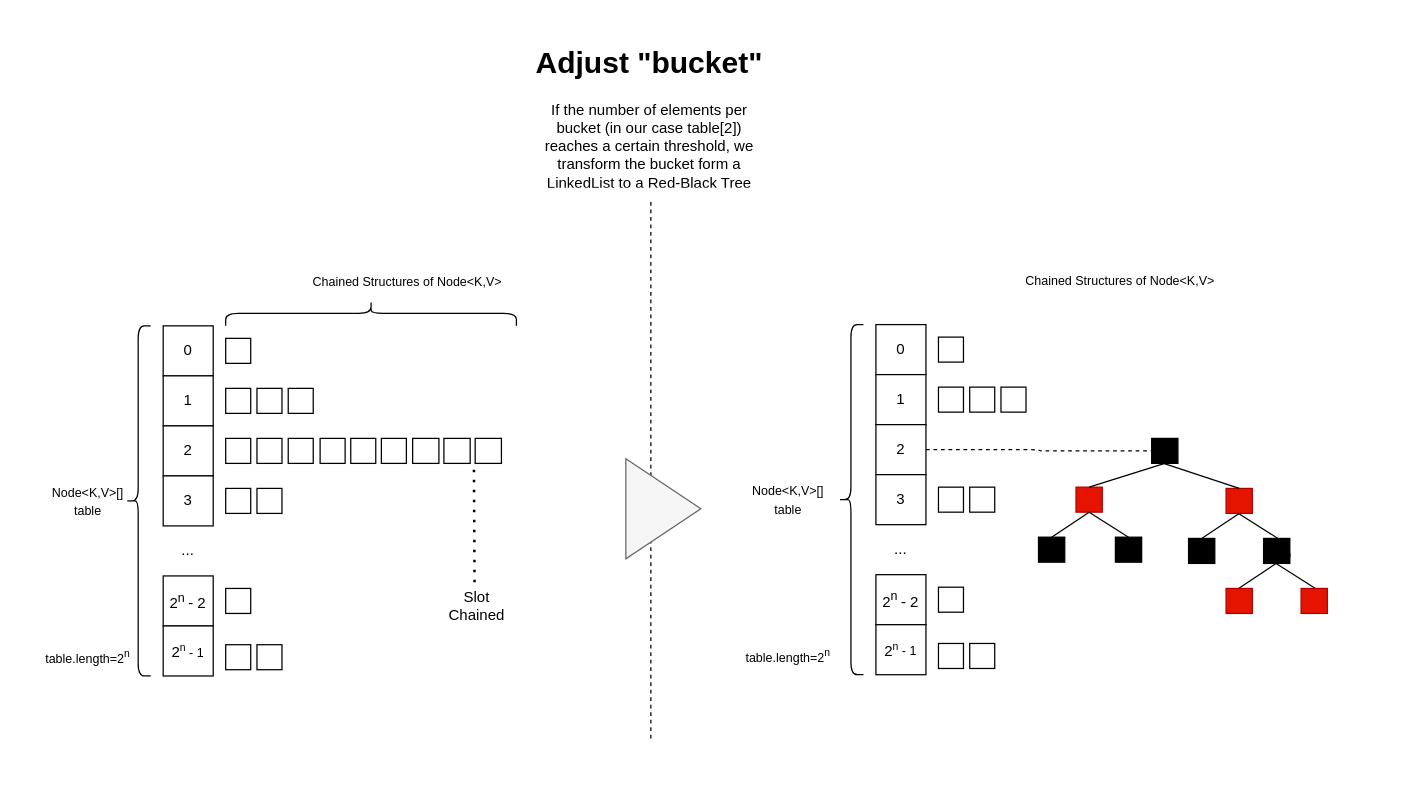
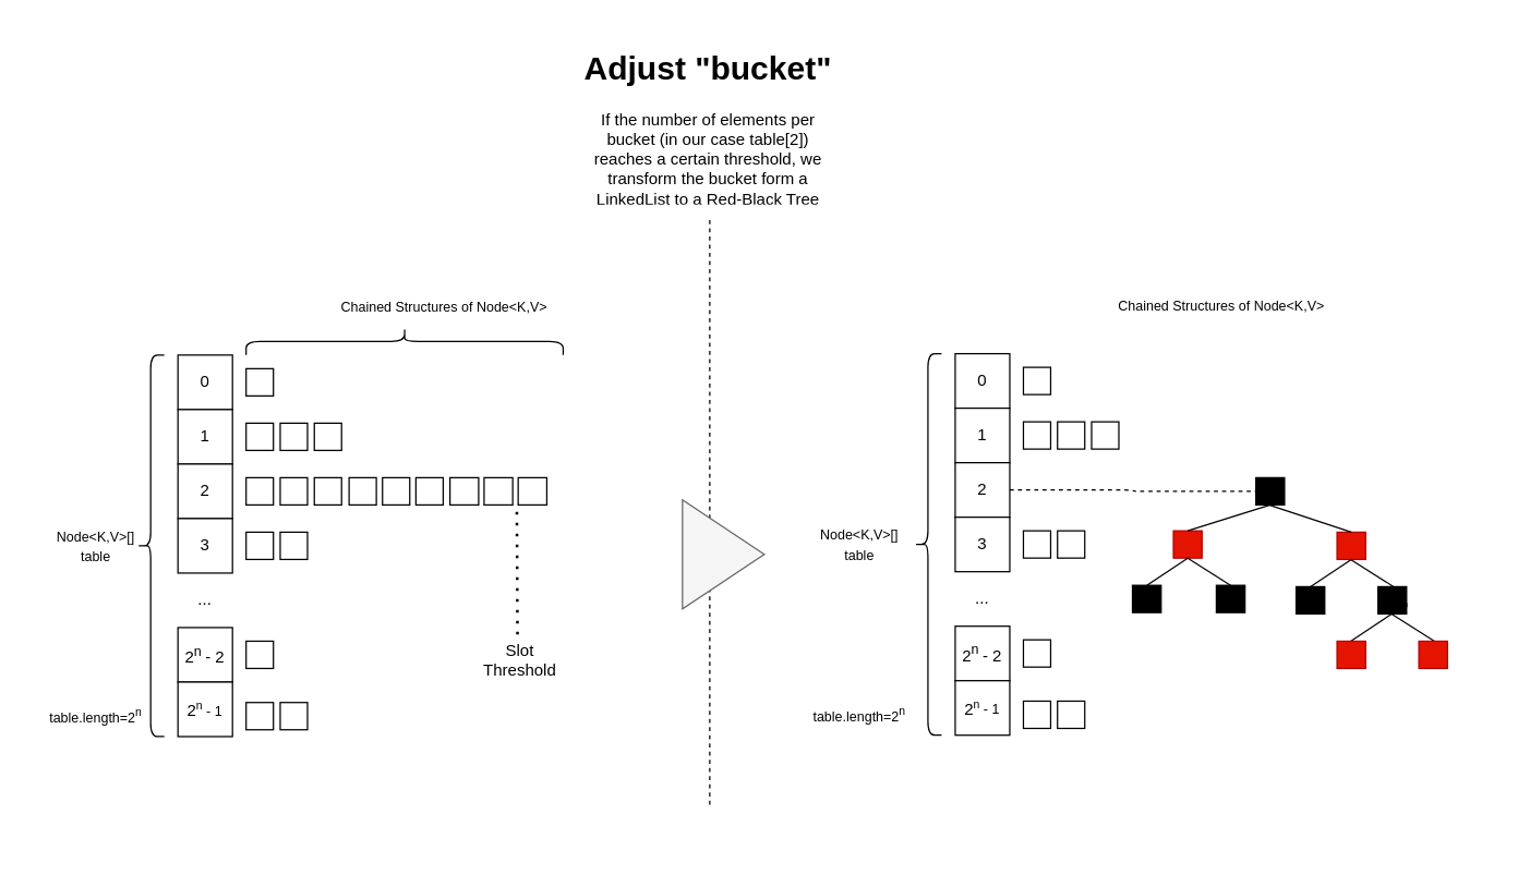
  <mxCell id="0" />
  <mxCell id="1" parent="0" />
  <mxCell id="2" value="" style="rounded=0;whiteSpace=wrap;html=1;fontSize=12;fillColor=none;align=center;strokeColor=none;" vertex="1" parent="1"><mxGeometry x="20" width="1080" height="600" as="geometry" y="20" /></mxCell>
  <mxCell id="3" value="0" style="rounded=0;whiteSpace=wrap;html=1;" vertex="1" parent="1"><mxGeometry x="130" y="260" width="40" height="40" as="geometry" /></mxCell>
  <mxCell id="4" value="1" style="rounded=0;whiteSpace=wrap;html=1;" vertex="1" parent="1"><mxGeometry x="130" y="300" width="40" height="40" as="geometry" /></mxCell>
  <mxCell id="5" value="2" style="rounded=0;whiteSpace=wrap;html=1;" vertex="1" parent="1"><mxGeometry x="130" y="340" width="40" height="40" as="geometry" /></mxCell>
  <mxCell id="6" value="3" style="rounded=0;whiteSpace=wrap;html=1;" vertex="1" parent="1"><mxGeometry x="130" y="380" width="40" height="40" as="geometry" /></mxCell>
  <mxCell id="7" value="2&lt;sup&gt;n&amp;nbsp;&lt;/sup&gt;- 2" style="rounded=0;whiteSpace=wrap;html=1;" vertex="1" parent="1"><mxGeometry x="130" y="460" width="40" height="40" as="geometry" /></mxCell>
  <mxCell id="8" value="2&lt;span style=&quot;font-size: 10px&quot;&gt;&lt;sup&gt;n&lt;/sup&gt;&amp;nbsp;- 1&lt;/span&gt;" style="rounded=0;whiteSpace=wrap;html=1;" vertex="1" parent="1"><mxGeometry x="130" y="500" width="40" height="40" as="geometry" /></mxCell>
  <mxCell id="9" value="" style="rounded=0;whiteSpace=wrap;html=1;" vertex="1" parent="1"><mxGeometry x="180" y="270" width="20" height="20" as="geometry" /></mxCell>
  <mxCell id="10" value="" style="rounded=0;whiteSpace=wrap;html=1;" vertex="1" parent="1"><mxGeometry x="180" y="310" width="20" height="20" as="geometry" /></mxCell>
  <mxCell id="11" value="" style="rounded=0;whiteSpace=wrap;html=1;" vertex="1" parent="1"><mxGeometry x="180" y="350" width="20" height="20" as="geometry" /></mxCell>
  <mxCell id="12" value="" style="rounded=0;whiteSpace=wrap;html=1;" vertex="1" parent="1"><mxGeometry x="205" y="350" width="20" height="20" as="geometry" /></mxCell>
  <mxCell id="13" value="..." style="text;html=1;strokeColor=none;fillColor=none;align=center;verticalAlign=middle;whiteSpace=wrap;rounded=0;" vertex="1" parent="1"><mxGeometry x="120" y="420" width="60" height="40" as="geometry" /></mxCell>
  <mxCell id="14" value="" style="shape=curlyBracket;whiteSpace=wrap;html=1;rounded=1;" vertex="1" parent="1"><mxGeometry x="100" y="260" width="20" height="280" as="geometry" /></mxCell>
  <mxCell id="15" value="&lt;font style=&quot;font-size: 10px&quot;&gt;Node&amp;lt;K,V&amp;gt;[] table&lt;/font&gt;" style="text;html=1;strokeColor=none;fillColor=none;align=center;verticalAlign=middle;whiteSpace=wrap;rounded=0;" vertex="1" parent="1"><mxGeometry x="30" y="385" width="80" height="30" as="geometry" /></mxCell>
  <mxCell id="16" value="" style="shape=curlyBracket;whiteSpace=wrap;html=1;rounded=1;flipH=1;fontSize=10;rotation=-90;" vertex="1" parent="1"><mxGeometry x="286.25" y="133.75" width="20" height="232.5" as="geometry" /></mxCell>
  <mxCell id="17" value="Chained Structures of Node&amp;lt;K,V&amp;gt;" style="text;html=1;strokeColor=none;fillColor=none;align=center;verticalAlign=middle;whiteSpace=wrap;rounded=0;fontSize=10;" vertex="1" parent="1"><mxGeometry x="207.5" y="210" width="235" height="30" as="geometry" /></mxCell>
  <mxCell id="18" value="" style="endArrow=none;dashed=1;html=1;rounded=0;fontSize=10;" edge="1" parent="1"><mxGeometry width="50" height="50" relative="1" as="geometry"><mxPoint x="520" y="590" as="sourcePoint" /><mxPoint x="520" y="160" as="targetPoint" /></mxGeometry></mxCell>
  <mxCell id="19" value="" style="triangle;whiteSpace=wrap;html=1;fontSize=10;fillColor=#f5f5f5;strokeColor=#666666;fontColor=#333333;" vertex="1" parent="1"><mxGeometry x="500" y="366.25" width="60" height="80" as="geometry" /></mxCell>
  <mxCell id="20" value="&lt;font style=&quot;font-size: 10px&quot;&gt;table.length=2&lt;sup&gt;n&lt;/sup&gt;&lt;/font&gt;" style="text;html=1;strokeColor=none;fillColor=none;align=center;verticalAlign=middle;whiteSpace=wrap;rounded=0;" vertex="1" parent="1"><mxGeometry x="30" y="510" width="80" height="30" as="geometry" /></mxCell>
  <mxCell id="21" value="" style="rounded=0;whiteSpace=wrap;html=1;" vertex="1" parent="1"><mxGeometry x="230" y="350" width="20" height="20" as="geometry" /></mxCell>
  <mxCell id="22" value="" style="rounded=0;whiteSpace=wrap;html=1;" vertex="1" parent="1"><mxGeometry x="255.5" y="350" width="20" height="20" as="geometry" /></mxCell>
  <mxCell id="23" value="" style="rounded=0;whiteSpace=wrap;html=1;" vertex="1" parent="1"><mxGeometry x="280" y="350" width="20" height="20" as="geometry" /></mxCell>
  <mxCell id="24" value="" style="rounded=0;whiteSpace=wrap;html=1;" vertex="1" parent="1"><mxGeometry x="304.5" y="350" width="20" height="20" as="geometry" /></mxCell>
  <mxCell id="25" value="" style="rounded=0;whiteSpace=wrap;html=1;" vertex="1" parent="1"><mxGeometry x="329.5" y="350" width="21" height="20" as="geometry" /></mxCell>
  <mxCell id="26" value="" style="rounded=0;whiteSpace=wrap;html=1;" vertex="1" parent="1"><mxGeometry x="354.5" y="350" width="21" height="20" as="geometry" /></mxCell>
  <mxCell id="27" value="" style="rounded=0;whiteSpace=wrap;html=1;" vertex="1" parent="1"><mxGeometry x="379.5" y="350" width="21" height="20" as="geometry" /></mxCell>
  <mxCell id="28" value="" style="rounded=0;whiteSpace=wrap;html=1;" vertex="1" parent="1"><mxGeometry x="180" y="390" width="20" height="20" as="geometry" /></mxCell>
  <mxCell id="29" value="" style="rounded=0;whiteSpace=wrap;html=1;" vertex="1" parent="1"><mxGeometry x="205" y="390" width="20" height="20" as="geometry" /></mxCell>
  <mxCell id="30" value="" style="rounded=0;whiteSpace=wrap;html=1;" vertex="1" parent="1"><mxGeometry x="205" y="310" width="20" height="20" as="geometry" /></mxCell>
  <mxCell id="31" value="" style="rounded=0;whiteSpace=wrap;html=1;" vertex="1" parent="1"><mxGeometry x="230" y="310" width="20" height="20" as="geometry" /></mxCell>
  <mxCell id="32" value="" style="rounded=0;whiteSpace=wrap;html=1;" vertex="1" parent="1"><mxGeometry x="180" y="515" width="20" height="20" as="geometry" /></mxCell>
  <mxCell id="33" value="" style="rounded=0;whiteSpace=wrap;html=1;" vertex="1" parent="1"><mxGeometry x="205" y="515" width="20" height="20" as="geometry" /></mxCell>
  <mxCell id="34" value="" style="rounded=0;whiteSpace=wrap;html=1;" vertex="1" parent="1"><mxGeometry x="180" y="470" width="20" height="20" as="geometry" /></mxCell>
  <mxCell id="35" value="0" style="rounded=0;whiteSpace=wrap;html=1;" vertex="1" parent="1"><mxGeometry x="700" y="259" width="40" height="40" as="geometry" /></mxCell>
  <mxCell id="36" value="1" style="rounded=0;whiteSpace=wrap;html=1;" vertex="1" parent="1"><mxGeometry x="700" y="299" width="40" height="40" as="geometry" /></mxCell>
  <mxCell id="37" style="edgeStyle=orthogonalEdgeStyle;rounded=0;orthogonalLoop=1;jettySize=auto;html=1;exitX=1;exitY=0.5;exitDx=0;exitDy=0;entryX=0;entryY=0.5;entryDx=0;entryDy=0;fontSize=12;strokeColor=none;" edge="1" parent="1" source="39" target="58"><mxGeometry relative="1" as="geometry" /></mxCell>
  <mxCell id="38" style="edgeStyle=orthogonalEdgeStyle;rounded=1;orthogonalLoop=1;jettySize=auto;html=1;exitX=1;exitY=0.5;exitDx=0;exitDy=0;entryX=0;entryY=0.5;entryDx=0;entryDy=0;fontSize=12;endArrow=none;endFill=0;dashed=1;" edge="1" parent="1" source="39" target="58"><mxGeometry relative="1" as="geometry" /></mxCell>
  <mxCell id="39" value="2" style="rounded=0;whiteSpace=wrap;html=1;" vertex="1" parent="1"><mxGeometry x="700" y="339" width="40" height="40" as="geometry" /></mxCell>
  <mxCell id="40" value="3" style="rounded=0;whiteSpace=wrap;html=1;" vertex="1" parent="1"><mxGeometry x="700" y="379" width="40" height="40" as="geometry" /></mxCell>
  <mxCell id="41" value="2&lt;sup&gt;n&amp;nbsp;&lt;/sup&gt;- 2" style="rounded=0;whiteSpace=wrap;html=1;" vertex="1" parent="1"><mxGeometry x="700" y="459" width="40" height="40" as="geometry" /></mxCell>
  <mxCell id="42" value="2&lt;span style=&quot;font-size: 10px&quot;&gt;&lt;sup&gt;n&lt;/sup&gt;&amp;nbsp;- 1&lt;/span&gt;" style="rounded=0;whiteSpace=wrap;html=1;" vertex="1" parent="1"><mxGeometry x="700" y="499" width="40" height="40" as="geometry" /></mxCell>
  <mxCell id="43" value="" style="rounded=0;whiteSpace=wrap;html=1;" vertex="1" parent="1"><mxGeometry x="750" y="269" width="20" height="20" as="geometry" /></mxCell>
  <mxCell id="44" value="" style="rounded=0;whiteSpace=wrap;html=1;" vertex="1" parent="1"><mxGeometry x="750" y="309" width="20" height="20" as="geometry" /></mxCell>
  <mxCell id="45" value="..." style="text;html=1;strokeColor=none;fillColor=none;align=center;verticalAlign=middle;whiteSpace=wrap;rounded=0;" vertex="1" parent="1"><mxGeometry x="690" y="419" width="60" height="40" as="geometry" /></mxCell>
  <mxCell id="46" value="" style="shape=curlyBracket;whiteSpace=wrap;html=1;rounded=1;" vertex="1" parent="1"><mxGeometry x="670" y="259" width="20" height="280" as="geometry" /></mxCell>
  <mxCell id="47" value="&lt;font style=&quot;font-size: 10px&quot;&gt;Node&amp;lt;K,V&amp;gt;[] table&lt;/font&gt;" style="text;html=1;strokeColor=none;fillColor=none;align=center;verticalAlign=middle;whiteSpace=wrap;rounded=0;" vertex="1" parent="1"><mxGeometry x="590" y="384" width="80" height="30" as="geometry" /></mxCell>
  <mxCell id="48" value="Chained Structures of Node&amp;lt;K,V&amp;gt;" style="text;html=1;strokeColor=none;fillColor=none;align=center;verticalAlign=middle;whiteSpace=wrap;rounded=0;fontSize=10;" vertex="1" parent="1"><mxGeometry x="777.5" y="209" width="235" height="30" as="geometry" /></mxCell>
  <mxCell id="49" value="&lt;font style=&quot;font-size: 10px&quot;&gt;table.length=2&lt;sup&gt;n&lt;/sup&gt;&lt;/font&gt;" style="text;html=1;strokeColor=none;fillColor=none;align=center;verticalAlign=middle;whiteSpace=wrap;rounded=0;" vertex="1" parent="1"><mxGeometry x="590" y="509" width="80" height="30" as="geometry" /></mxCell>
  <mxCell id="50" value="" style="rounded=0;whiteSpace=wrap;html=1;fillColor=#e51400;fontColor=#ffffff;strokeColor=#B20000;" vertex="1" parent="1"><mxGeometry x="860" y="389" width="21" height="20" as="geometry" /></mxCell>
  <mxCell id="51" value="" style="rounded=0;whiteSpace=wrap;html=1;" vertex="1" parent="1"><mxGeometry x="750" y="389" width="20" height="20" as="geometry" /></mxCell>
  <mxCell id="52" value="" style="rounded=0;whiteSpace=wrap;html=1;" vertex="1" parent="1"><mxGeometry x="775" y="389" width="20" height="20" as="geometry" /></mxCell>
  <mxCell id="53" value="" style="rounded=0;whiteSpace=wrap;html=1;" vertex="1" parent="1"><mxGeometry x="775" y="309" width="20" height="20" as="geometry" /></mxCell>
  <mxCell id="54" value="" style="rounded=0;whiteSpace=wrap;html=1;" vertex="1" parent="1"><mxGeometry x="800" y="309" width="20" height="20" as="geometry" /></mxCell>
  <mxCell id="55" value="" style="rounded=0;whiteSpace=wrap;html=1;" vertex="1" parent="1"><mxGeometry x="750" y="514" width="20" height="20" as="geometry" /></mxCell>
  <mxCell id="56" value="" style="rounded=0;whiteSpace=wrap;html=1;" vertex="1" parent="1"><mxGeometry x="775" y="514" width="20" height="20" as="geometry" /></mxCell>
  <mxCell id="57" value="" style="rounded=0;whiteSpace=wrap;html=1;" vertex="1" parent="1"><mxGeometry x="750" y="469" width="20" height="20" as="geometry" /></mxCell>
  <mxCell id="58" value="" style="rounded=0;whiteSpace=wrap;html=1;fillColor=#000000;" vertex="1" parent="1"><mxGeometry x="920.5" y="350" width="21" height="20" as="geometry" /></mxCell>
  <mxCell id="59" value="" style="rounded=0;whiteSpace=wrap;html=1;fillColor=#000000;" vertex="1" parent="1"><mxGeometry x="830" y="429" width="21" height="20" as="geometry" /></mxCell>
  <mxCell id="60" value="" style="rounded=0;whiteSpace=wrap;html=1;fillColor=#000000;" vertex="1" parent="1"><mxGeometry x="891.5" y="429" width="21" height="20" as="geometry" /></mxCell>
  <mxCell id="61" value="" style="rounded=0;whiteSpace=wrap;html=1;fillColor=#000000;" vertex="1" parent="1"><mxGeometry x="950" y="430" width="21" height="20" as="geometry" /></mxCell>
  <mxCell id="62" value="" style="rounded=0;whiteSpace=wrap;html=1;fillColor=#000000;" vertex="1" parent="1"><mxGeometry x="1010" y="430" width="21" height="20" as="geometry" /></mxCell>
  <mxCell id="63" value="" style="rounded=0;whiteSpace=wrap;html=1;fillColor=#e51400;fontColor=#ffffff;strokeColor=#B20000;" vertex="1" parent="1"><mxGeometry x="980" y="390" width="21" height="20" as="geometry" /></mxCell>
  <mxCell id="64" value="" style="endArrow=none;html=1;rounded=0;fontSize=12;entryX=0.5;entryY=1;entryDx=0;entryDy=0;exitX=0.5;exitY=0;exitDx=0;exitDy=0;" edge="1" parent="1" source="50" target="58"><mxGeometry width="50" height="50" relative="1" as="geometry"><mxPoint x="800.5" y="345" as="sourcePoint" /><mxPoint x="920.5" y="315" as="targetPoint" /></mxGeometry></mxCell>
  <mxCell id="65" value="" style="endArrow=none;html=1;rounded=0;fontSize=12;exitX=0.5;exitY=0;exitDx=0;exitDy=0;" edge="1" parent="1" source="63"><mxGeometry width="50" height="50" relative="1" as="geometry"><mxPoint x="880.5" y="399" as="sourcePoint" /><mxPoint x="930" y="370" as="targetPoint" /></mxGeometry></mxCell>
  <mxCell id="66" value="" style="endArrow=none;html=1;rounded=0;fontSize=12;entryX=0.5;entryY=1;entryDx=0;entryDy=0;exitX=0.5;exitY=0;exitDx=0;exitDy=0;" edge="1" parent="1" source="59" target="50"><mxGeometry width="50" height="50" relative="1" as="geometry"><mxPoint x="810.25" y="478" as="sourcePoint" /><mxPoint x="870.75" y="459" as="targetPoint" /></mxGeometry></mxCell>
  <mxCell id="67" value="" style="endArrow=none;html=1;rounded=0;fontSize=12;entryX=0.5;entryY=0;entryDx=0;entryDy=0;exitX=0.5;exitY=1;exitDx=0;exitDy=0;" edge="1" parent="1" source="50" target="60"><mxGeometry width="50" height="50" relative="1" as="geometry"><mxPoint x="890.5" y="409" as="sourcePoint" /><mxPoint x="951" y="390" as="targetPoint" /></mxGeometry></mxCell>
  <mxCell id="68" value="" style="endArrow=none;html=1;rounded=0;fontSize=12;entryX=0.5;entryY=0;entryDx=0;entryDy=0;exitX=0.5;exitY=1;exitDx=0;exitDy=0;" edge="1" parent="1"><mxGeometry width="50" height="50" relative="1" as="geometry"><mxPoint x="990" y="410" as="sourcePoint" /><mxPoint x="1021.5" y="430" as="targetPoint" /></mxGeometry></mxCell>
  <mxCell id="69" value="" style="endArrow=none;html=1;rounded=0;fontSize=12;entryX=0.5;entryY=0;entryDx=0;entryDy=0;exitX=0.5;exitY=1;exitDx=0;exitDy=0;" edge="1" parent="1" source="63" target="61"><mxGeometry width="50" height="50" relative="1" as="geometry"><mxPoint x="880.5" y="419" as="sourcePoint" /><mxPoint x="912" y="439" as="targetPoint" /></mxGeometry></mxCell>
  <mxCell id="70" style="edgeStyle=orthogonalEdgeStyle;rounded=1;orthogonalLoop=1;jettySize=auto;html=1;exitX=1;exitY=0.75;exitDx=0;exitDy=0;entryX=1;entryY=0.5;entryDx=0;entryDy=0;dashed=1;fontSize=12;endArrow=none;endFill=0;strokeColor=#000000;" edge="1" parent="1" source="62" target="62"><mxGeometry relative="1" as="geometry" /></mxCell>
  <mxCell id="71" value="" style="endArrow=none;html=1;rounded=0;fontSize=12;entryX=0.5;entryY=0;entryDx=0;entryDy=0;exitX=0.5;exitY=1;exitDx=0;exitDy=0;" edge="1" parent="1"><mxGeometry width="50" height="50" relative="1" as="geometry"><mxPoint x="1020" y="450" as="sourcePoint" /><mxPoint x="990" y="470" as="targetPoint" /></mxGeometry></mxCell>
  <mxCell id="72" value="" style="endArrow=none;html=1;rounded=0;fontSize=12;entryX=0.5;entryY=0;entryDx=0;entryDy=0;exitX=0.5;exitY=1;exitDx=0;exitDy=0;" edge="1" parent="1"><mxGeometry width="50" height="50" relative="1" as="geometry"><mxPoint x="1020" y="450" as="sourcePoint" /><mxPoint x="1051.5" y="470" as="targetPoint" /></mxGeometry></mxCell>
  <mxCell id="73" value="" style="rounded=0;whiteSpace=wrap;html=1;fillColor=#e51400;fontColor=#ffffff;strokeColor=#B20000;" vertex="1" parent="1"><mxGeometry x="1040" y="470" width="21" height="20" as="geometry" /></mxCell>
  <mxCell id="74" value="" style="rounded=0;whiteSpace=wrap;html=1;fillColor=#e51400;fontColor=#ffffff;strokeColor=#B20000;" vertex="1" parent="1"><mxGeometry x="980" y="470" width="21" height="20" as="geometry" /></mxCell>
  <mxCell id="75" value="" style="endArrow=none;dashed=1;html=1;dashPattern=1 3;strokeWidth=2;rounded=1;fontSize=12;" edge="1" parent="1"><mxGeometry width="50" height="50" relative="1" as="geometry"><mxPoint x="379" y="465" as="sourcePoint" /><mxPoint x="378.5" y="370" as="targetPoint" /></mxGeometry></mxCell>
- <mxCell id="76" value="Slot Chained" style="text;html=1;strokeColor=none;fillColor=none;align=center;verticalAlign=middle;whiteSpace=wrap;rounded=0;fontSize=12;" vertex="1" parent="1"><mxGeometry x="350.5" y="469" width="60" height="30" as="geometry" /></mxCell>
+ <mxCell id="76" value="Slot Threshold" style="text;html=1;strokeColor=none;fillColor=none;align=center;verticalAlign=middle;whiteSpace=wrap;rounded=0;fontSize=12;" vertex="1" parent="1"><mxGeometry x="350.5" y="469" width="60" height="30" as="geometry" /></mxCell>
  <mxCell id="77" value="&lt;h1&gt;Adjust &quot;bucket&quot;&lt;/h1&gt;&lt;div&gt;If the number of elements per bucket (in our case table[2]) reaches a certain threshold, we transform the bucket form a LinkedList to a Red-Black Tree&lt;/div&gt;" style="text;html=1;strokeColor=none;fillColor=none;spacing=5;spacingTop=-20;whiteSpace=wrap;overflow=hidden;rounded=0;fontSize=12;align=center;" vertex="1" parent="1"><mxGeometry x="420" y="30" width="197.5" height="120" as="geometry" /></mxCell>
